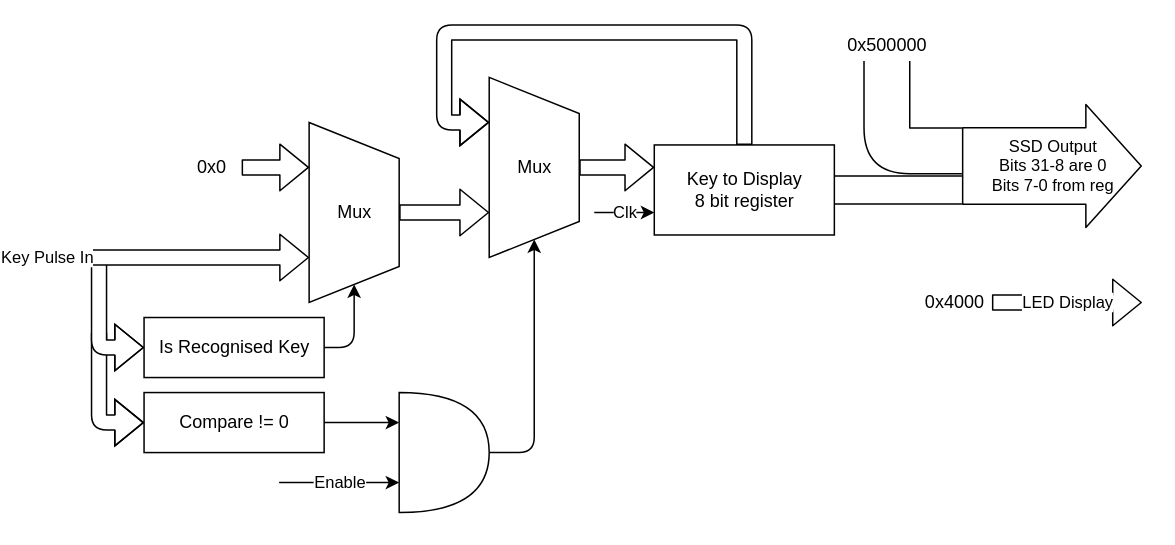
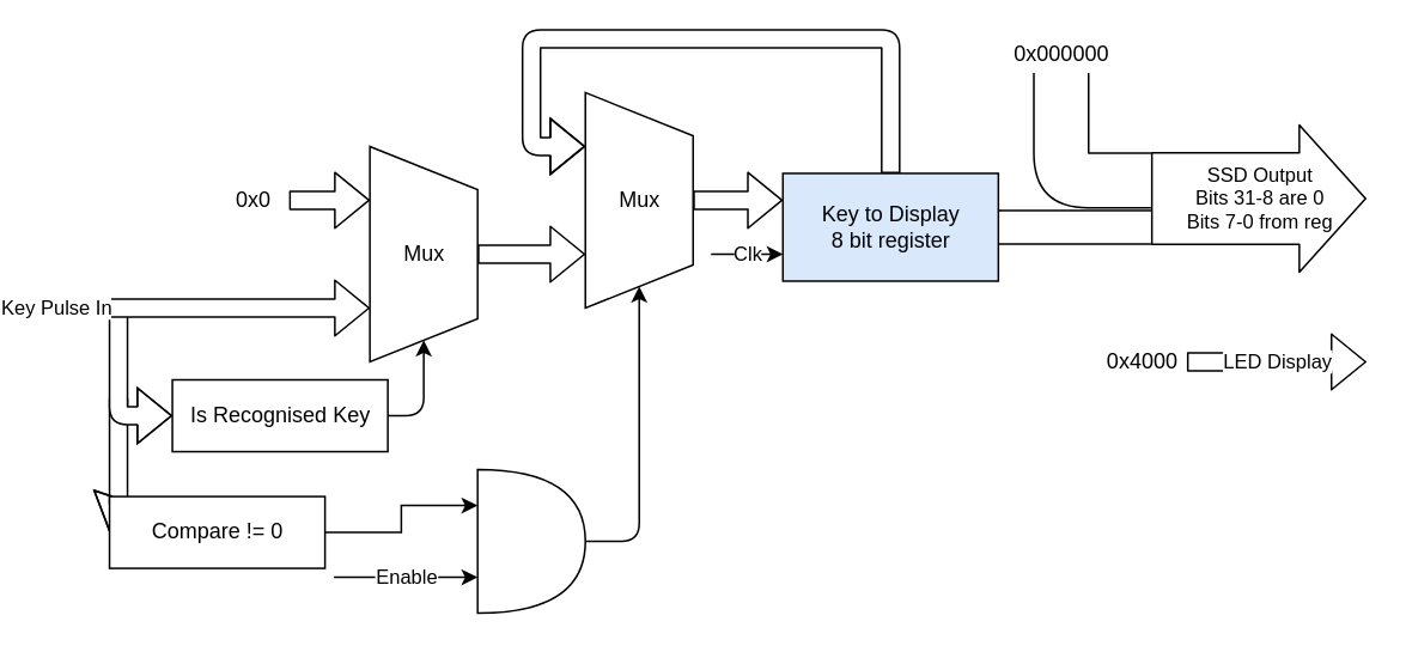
  <mxCell id="0" />
  <mxCell id="1" parent="0" />
  <mxCell id="2" value="" parent="1" vertex="1" style="group" connectable="0"><mxGeometry as="geometry" height="20" width="150" y="191" x="585.5" /></mxCell>
  <mxCell id="3" value="LED Display&lt;br&gt;" parent="2" style="shape=flexArrow;endArrow=classic;html=1;exitX=1;exitY=0.5;exitDx=0;exitDy=0;exitPerimeter=0;" source="4" edge="1"><mxGeometry as="geometry" height="50" width="50" relative="1"><mxPoint as="sourcePoint" y="10" x="60" /><mxPoint as="targetPoint" y="10" x="150" /></mxGeometry></mxCell>
  <mxCell id="4" value="0x4000&lt;br&gt;" parent="2" vertex="1" style="text;html=1;strokeColor=none;fillColor=none;align=center;verticalAlign=middle;whiteSpace=wrap;rounded=0;"><mxGeometry as="geometry" height="20" width="50" /></mxCell>
  <mxCell id="5" value="" parent="1" vertex="1" style="group" connectable="0"><mxGeometry as="geometry" height="320" width="510" y="21" x="20.5" /></mxCell>
  <mxCell id="6" value="" parent="5" style="shape=flexArrow;endArrow=classic;html=1;fillColor=#ffffff;entryX=0;entryY=0.5;entryDx=0;entryDy=0;" target="19" edge="1"><mxGeometry as="geometry" height="50" width="50" relative="1"><mxPoint as="sourcePoint" y="200" x="20" /><mxPoint as="targetPoint" y="260" /><Array as="points"><mxPoint y="260" x="20" /></Array></mxGeometry></mxCell>
  <mxCell id="7" value="" parent="5" style="shape=flexArrow;endArrow=classic;html=1;entryX=0;entryY=0.5;entryDx=0;entryDy=0;fillColor=#ffffff;" target="14" edge="1"><mxGeometry as="geometry" height="50" width="50" relative="1"><mxPoint as="sourcePoint" y="150" x="20" /><mxPoint as="targetPoint" y="190" x="10" /><Array as="points"><mxPoint y="210" x="20" /></Array></mxGeometry></mxCell>
  <mxCell id="8" value="Mux" parent="5" vertex="1" style="shape=trapezoid;perimeter=trapezoidPerimeter;whiteSpace=wrap;html=1;direction=south;"><mxGeometry as="geometry" height="120" width="60" y="30" x="280" /></mxCell>
  <mxCell id="9" value="Mux" parent="5" vertex="1" style="shape=trapezoid;perimeter=trapezoidPerimeter;whiteSpace=wrap;html=1;direction=south;"><mxGeometry as="geometry" height="120" width="60" y="60" x="160" /></mxCell>
  <mxCell id="10" value="" parent="5" style="shape=flexArrow;endArrow=classic;html=1;entryX=0.75;entryY=1;entryDx=0;entryDy=0;exitX=0.5;exitY=0;exitDx=0;exitDy=0;" target="8" source="9" edge="1"><mxGeometry as="geometry" height="50" width="50" relative="1"><mxPoint as="sourcePoint" y="90" x="180" /><mxPoint as="targetPoint" y="40" x="230" /></mxGeometry></mxCell>
- <mxCell id="11" value="Key to Display&lt;br&gt;8 bit register&lt;br&gt;" parent="5" vertex="1" style="rounded=0;whiteSpace=wrap;html=1;"><mxGeometry as="geometry" height="60" width="120" y="75" x="390" /></mxCell>
+ <mxCell id="11" value="Key to Display&lt;br&gt;8 bit register&lt;br&gt;" parent="5" vertex="1" style="rounded=0;whiteSpace=wrap;html=1;fillColor=#dae8fc;"><mxGeometry as="geometry" height="60" width="120" y="75" x="390" /></mxCell>
  <mxCell id="12" value="" parent="5" style="shape=flexArrow;endArrow=classic;html=1;entryX=0;entryY=0.25;entryDx=0;entryDy=0;exitX=0.5;exitY=0;exitDx=0;exitDy=0;" target="11" source="8" edge="1"><mxGeometry as="geometry" height="50" width="50" relative="1"><mxPoint as="sourcePoint" y="230" x="350" /><mxPoint as="targetPoint" y="180" x="400" /></mxGeometry></mxCell>
  <mxCell id="13" value="" parent="5" style="shape=flexArrow;endArrow=classic;html=1;exitX=0.5;exitY=0;exitDx=0;exitDy=0;entryX=0.25;entryY=1;entryDx=0;entryDy=0;" target="8" source="11" edge="1"><mxGeometry as="geometry" height="50" width="50" relative="1"><mxPoint as="sourcePoint" y="40" x="400" /><mxPoint as="targetPoint" y="-10" x="450" /><Array as="points"><mxPoint x="450" /><mxPoint x="250" /><mxPoint y="60" x="250" /></Array></mxGeometry></mxCell>
  <mxCell id="14" value="Is Recognised Key" parent="5" vertex="1" style="rounded=0;whiteSpace=wrap;html=1;"><mxGeometry as="geometry" height="40" width="120" y="190" x="50" /></mxCell>
  <mxCell id="15" value="&lt;font style=&quot;background-color: transparent&quot;&gt;Key Pulse In&lt;/font&gt;" parent="5" style="shape=flexArrow;endArrow=classic;html=1;entryX=0.75;entryY=1;entryDx=0;entryDy=0;fillColor=#ffffff;" target="9" edge="1"><mxGeometry as="geometry" height="50" width="50" y="15" x="-1" relative="1"><mxPoint as="sourcePoint" y="150" /><mxPoint as="targetPoint" y="60" x="30" /><mxPoint as="offset" y="15" x="-15" /></mxGeometry></mxCell>
  <mxCell id="16" value="" parent="5" style="shape=flexArrow;endArrow=classic;html=1;entryX=0.25;entryY=1;entryDx=0;entryDy=0;exitX=1;exitY=0.5;exitDx=0;exitDy=0;" target="9" source="17" edge="1"><mxGeometry as="geometry" height="50" width="50" relative="1"><mxPoint as="sourcePoint" y="90" x="100" /><mxPoint as="targetPoint" y="50" x="-20" /></mxGeometry></mxCell>
  <mxCell id="17" value="0x0&lt;br&gt;" parent="5" vertex="1" style="text;html=1;strokeColor=none;fillColor=none;align=center;verticalAlign=middle;whiteSpace=wrap;rounded=0;"><mxGeometry as="geometry" height="20" width="40" y="80" x="75" /></mxCell>
  <mxCell id="18" value="" parent="5" style="endArrow=classic;html=1;exitX=1;exitY=0.5;exitDx=0;exitDy=0;entryX=1;entryY=0.5;entryDx=0;entryDy=0;" target="9" source="14" edge="1"><mxGeometry as="geometry" height="50" width="50" relative="1"><mxPoint as="sourcePoint" y="260" x="220" /><mxPoint as="targetPoint" y="210" x="270" /><Array as="points"><mxPoint y="210" x="190" /></Array></mxGeometry></mxCell>
- <mxCell id="19" value="Compare != 0" parent="5" vertex="1" style="rounded=0;whiteSpace=wrap;html=1;"><mxGeometry as="geometry" height="40" width="120" y="240" x="50" /></mxCell>
+ <mxCell id="19" value="Compare != 0" parent="5" vertex="1" style="rounded=0;whiteSpace=wrap;html=1;"><mxGeometry x="15" y="255" as="geometry" height="40" width="120" /></mxCell>
  <mxCell id="20" value="" parent="5" vertex="1" style="shape=or;whiteSpace=wrap;html=1;"><mxGeometry as="geometry" height="80" width="60" y="240" x="220" /></mxCell>
  <mxCell id="21" value="Enable" parent="5" style="endArrow=classic;html=1;fillColor=#ffffff;entryX=0;entryY=0.75;entryDx=0;entryDy=0;entryPerimeter=0;" target="20" edge="1"><mxGeometry as="geometry" height="50" width="50" relative="1"><mxPoint as="sourcePoint" y="300" x="140" /><mxPoint as="targetPoint" y="340" x="50" /></mxGeometry></mxCell>
  <mxCell id="22" parent="5" style="edgeStyle=orthogonalEdgeStyle;rounded=0;orthogonalLoop=1;jettySize=auto;html=1;exitX=1;exitY=0.5;exitDx=0;exitDy=0;entryX=0;entryY=0.25;entryDx=0;entryDy=0;entryPerimeter=0;fillColor=#ffffff;" target="20" source="19" edge="1"><mxGeometry as="geometry" relative="1" /></mxCell>
  <mxCell id="23" value="" parent="5" style="endArrow=classic;html=1;fillColor=#ffffff;entryX=1;entryY=0.5;entryDx=0;entryDy=0;exitX=1;exitY=0.5;exitDx=0;exitDy=0;exitPerimeter=0;" target="8" source="20" edge="1"><mxGeometry as="geometry" height="50" width="50" relative="1"><mxPoint as="sourcePoint" y="270" x="310" /><mxPoint as="targetPoint" y="220" x="360" /><Array as="points"><mxPoint y="280" x="310" /></Array></mxGeometry></mxCell>
  <mxCell id="24" value="Clk" parent="5" style="endArrow=classic;html=1;fillColor=#ffffff;entryX=0;entryY=0.75;entryDx=0;entryDy=0;" target="11" edge="1"><mxGeometry as="geometry" height="50" width="50" relative="1"><mxPoint as="sourcePoint" y="120" x="350" /><mxPoint as="targetPoint" y="160" x="420" /></mxGeometry></mxCell>
  <mxCell id="25" value="SSD Output&lt;br&gt;Bits 31-8 are 0&lt;br&gt;Bits 7-0 from reg&lt;br&gt;" parent="1" style="shape=flexArrow;endArrow=classic;html=1;fillColor=#ffffff;endWidth=30;endSize=11.967;width=50.952;" edge="1"><mxGeometry as="geometry" height="50" width="50" relative="1"><mxPoint as="sourcePoint" y="110" x="615.5" /><mxPoint as="targetPoint" y="110" x="735.5" /></mxGeometry></mxCell>
  <mxCell id="26" value="" parent="1" style="shape=link;html=1;fillColor=#ffffff;exitX=1;exitY=0.5;exitDx=0;exitDy=0;width=18.571;" source="11" edge="1"><mxGeometry as="geometry" height="50" width="50" relative="1"><mxPoint as="sourcePoint" y="181" x="575.5" /><mxPoint as="targetPoint" y="126" x="615.5" /></mxGeometry></mxCell>
  <mxCell id="27" value="" parent="1" style="shape=link;html=1;fillColor=#ffffff;width=30.476;" edge="1"><mxGeometry as="geometry" height="50" width="50" relative="1"><mxPoint as="sourcePoint" y="40" x="565.5" /><mxPoint as="targetPoint" y="100" x="615.5" /><Array as="points"><mxPoint y="100" x="565.5" /></Array></mxGeometry></mxCell>
- <mxCell id="28" value="0x500000&lt;br&gt;" parent="1" vertex="1" style="text;html=1;strokeColor=none;fillColor=none;align=center;verticalAlign=middle;whiteSpace=wrap;rounded=0;"><mxGeometry as="geometry" height="20" width="40" y="20" x="545.5" /></mxCell>
+ <mxCell id="28" value="0x000000&lt;br&gt;" parent="1" vertex="1" style="text;html=1;strokeColor=none;fillColor=none;align=center;verticalAlign=middle;whiteSpace=wrap;rounded=0;"><mxGeometry as="geometry" height="20" width="40" y="20" x="545.5" /></mxCell>
